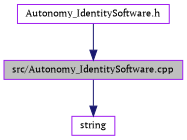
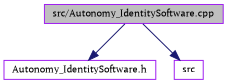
  digraph {
    fontname="PT Serif"
    node [color=purple fillcolor=white fontname="PT Serif" fontsize=10 shape=record style=filled]
    edge [color=midnightblue fontname="PT Serif" fontsize=10 labelfontname=Helvetica labelfontsize=10 style=solid]
    n1 [fillcolor=grey75 fontcolor=black height=0.2 label="src/Autonomy_IdentitySoftware.cpp" width=0.4]
    n2 [height=0.2 label="Autonomy_IdentitySoftware.h" width=0.4]
-   n3 [height=0.2 label=string width=0.4]
-   n2 -> n1
+   n3 [height=0.2 label=src width=0.4]
+   n1 -> n2
    n1 -> n3
  }
